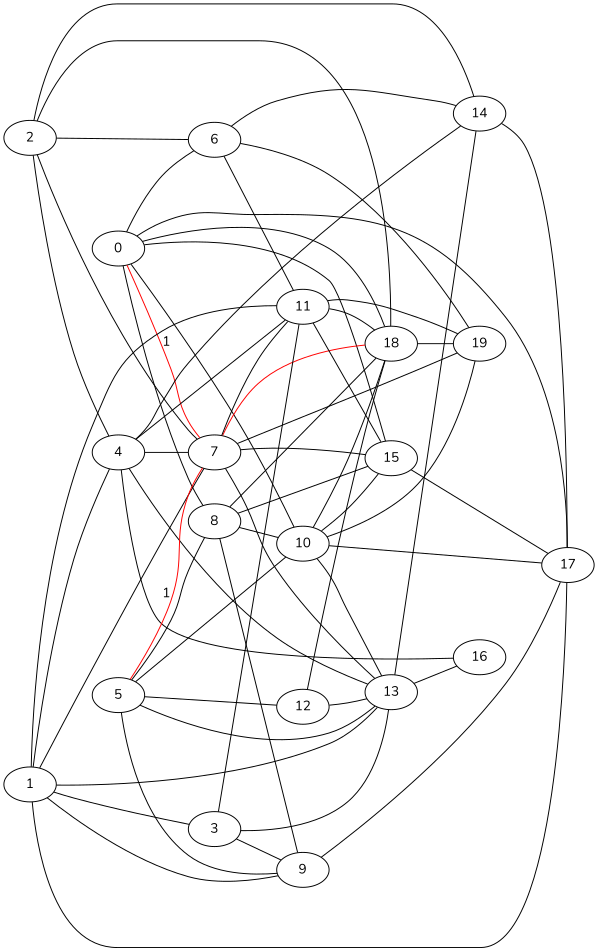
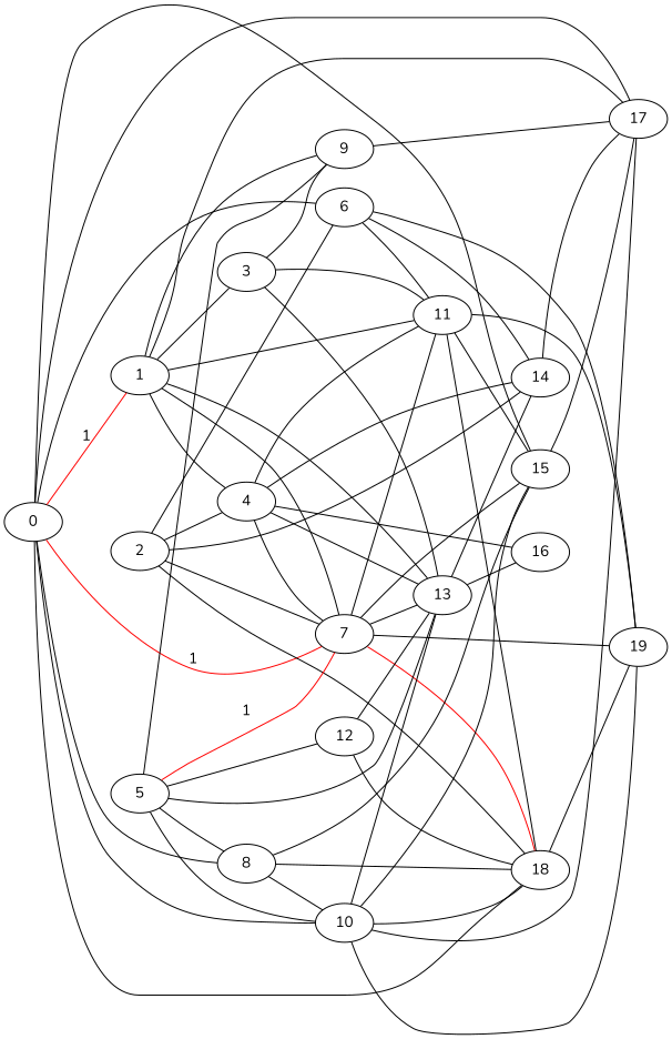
  graph {
    fontname=Nunito
    rankdir=LR
    node [fontname=Nunito]
    edge [fontname=Nunito]
    0
    1
    6
    7
    8
    10
    15
    17
    18
    3
    4
    9
    11
    13
    14
    19
    16
    2
    5
    12
+   0 -- 1 [color=red label=1]
    0 -- 6
    0 -- 7 [color=red label=1]
    0 -- 8
    0 -- 10
    0 -- 15
    0 -- 17
    0 -- 18
    1 -- 7
    1 -- 17
    1 -- 3
    1 -- 4
    1 -- 9
    1 -- 11
    1 -- 13
    6 -- 11
    6 -- 14
    6 -- 19
    7 -- 15
    7 -- 18 [color=red]
    7 -- 11
    7 -- 13
    7 -- 19
    8 -- 10
    8 -- 15
    8 -- 18
-   8 -- 9
    10 -- 15
    10 -- 17
    10 -- 18
    10 -- 13
    10 -- 19
    15 -- 17
    18 -- 19
    3 -- 9
    3 -- 11
    3 -- 13
    4 -- 7
    4 -- 11
    4 -- 13
    4 -- 14
    4 -- 16
    9 -- 17
    11 -- 15
    11 -- 18
    11 -- 19
    13 -- 14
    13 -- 16
    14 -- 17
    2 -- 6
    2 -- 7
    2 -- 18
    2 -- 4
    2 -- 14
    5 -- 7 [color=red label=1]
    5 -- 8
    5 -- 10
    5 -- 9
    5 -- 13
    5 -- 12
    12 -- 18
    12 -- 13
  }
